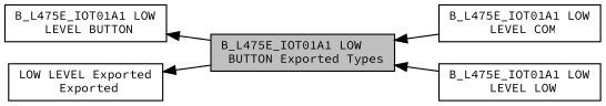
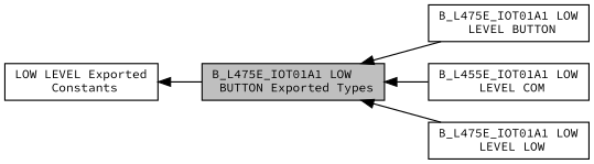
  digraph {
    fontname="Source Code Pro"
    rankdir=LR
    node [color=black fillcolor=white fontname="Source Code Pro" fontsize=10 shape=box style=filled]
    edge [dir=back fontname="Source Code Pro" fontsize=10 labelfontname=Helvetica labelfontsize=10 shape=plaintext style=solid]
    n1 [height=0.2 label="B_L475E_IOT01A1 LOW\l LEVEL BUTTON" width=0.4]
-   n2 [height=0.2 label="B_L475E_IOT01A1 LOW\l LEVEL COM" width=0.4]
+   n2 [height=0.2 label="B_L455E_IOT01A1 LOW\l LEVEL COM" width=0.4]
    n3 [fillcolor=grey75 fontcolor=black height=0.2 label="B_L475E_IOT01A1 LOW\l BUTTON Exported Types" width=0.4]
    n4 [height=0.2 label="B_L475E_IOT01A1 LOW\l LEVEL LOW" width=0.4]
-   n5 [height=0.2 label="LOW LEVEL Exported\l Exported" width=0.4]
-   n1 -> n3
+   n5 [height=0.2 label="LOW LEVEL Exported\l Constants" width=0.4]
+   n3 -> n1
    n3 -> n2
    n3 -> n4
    n5 -> n3
  }
